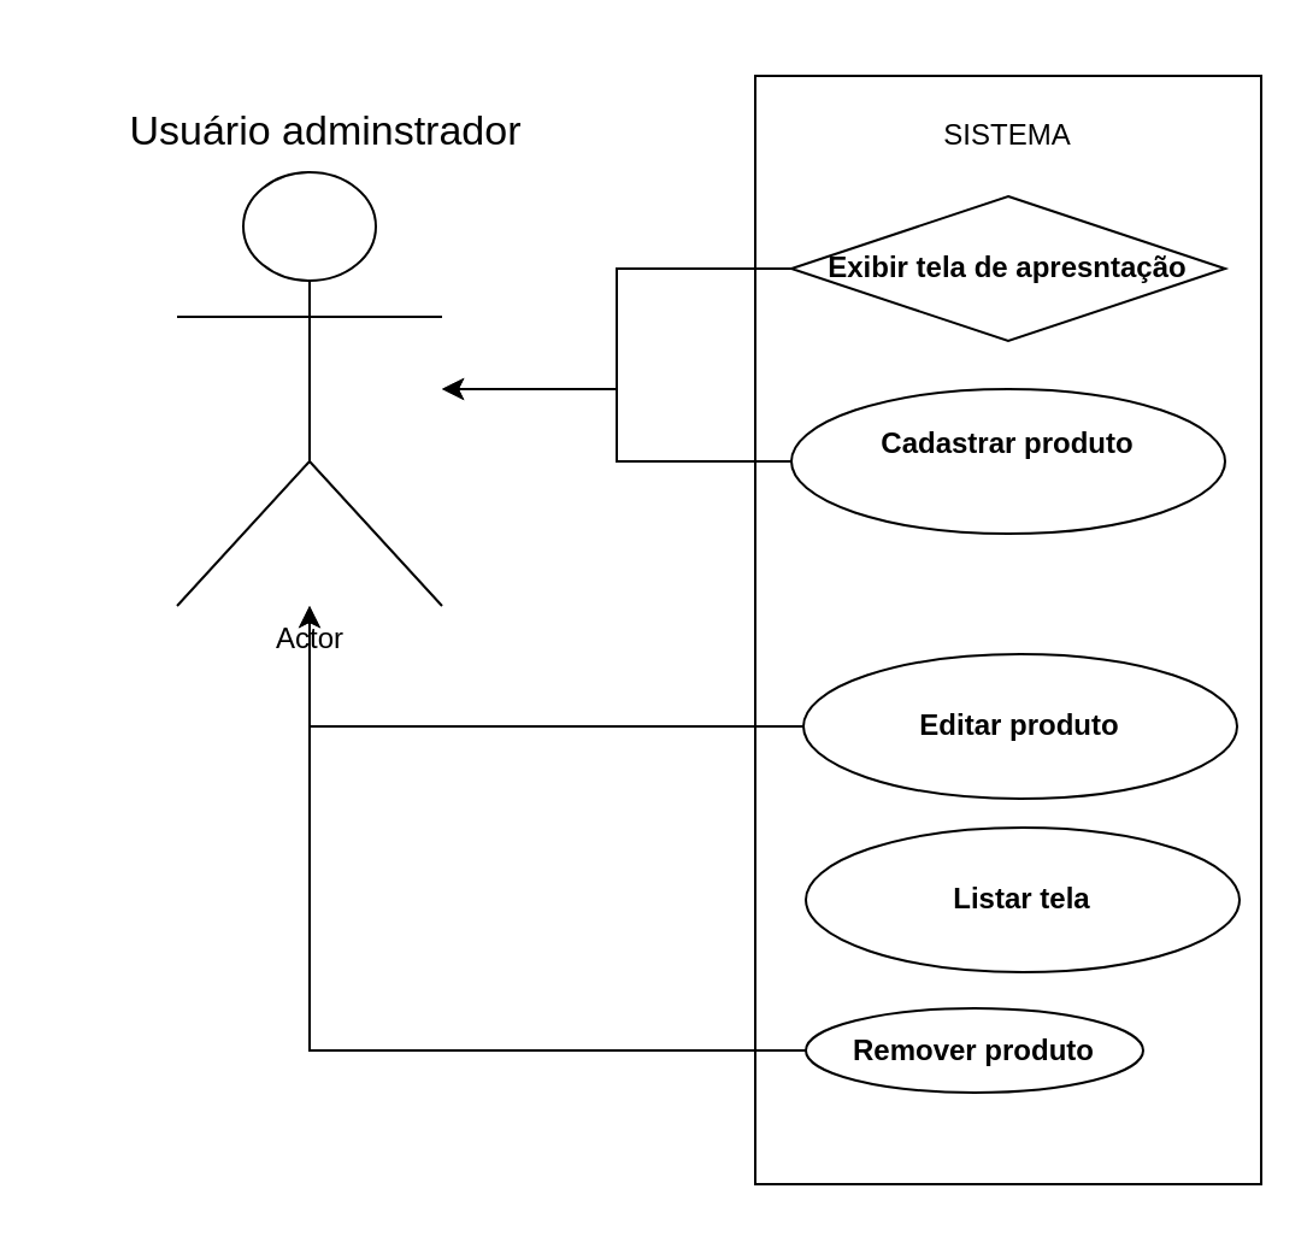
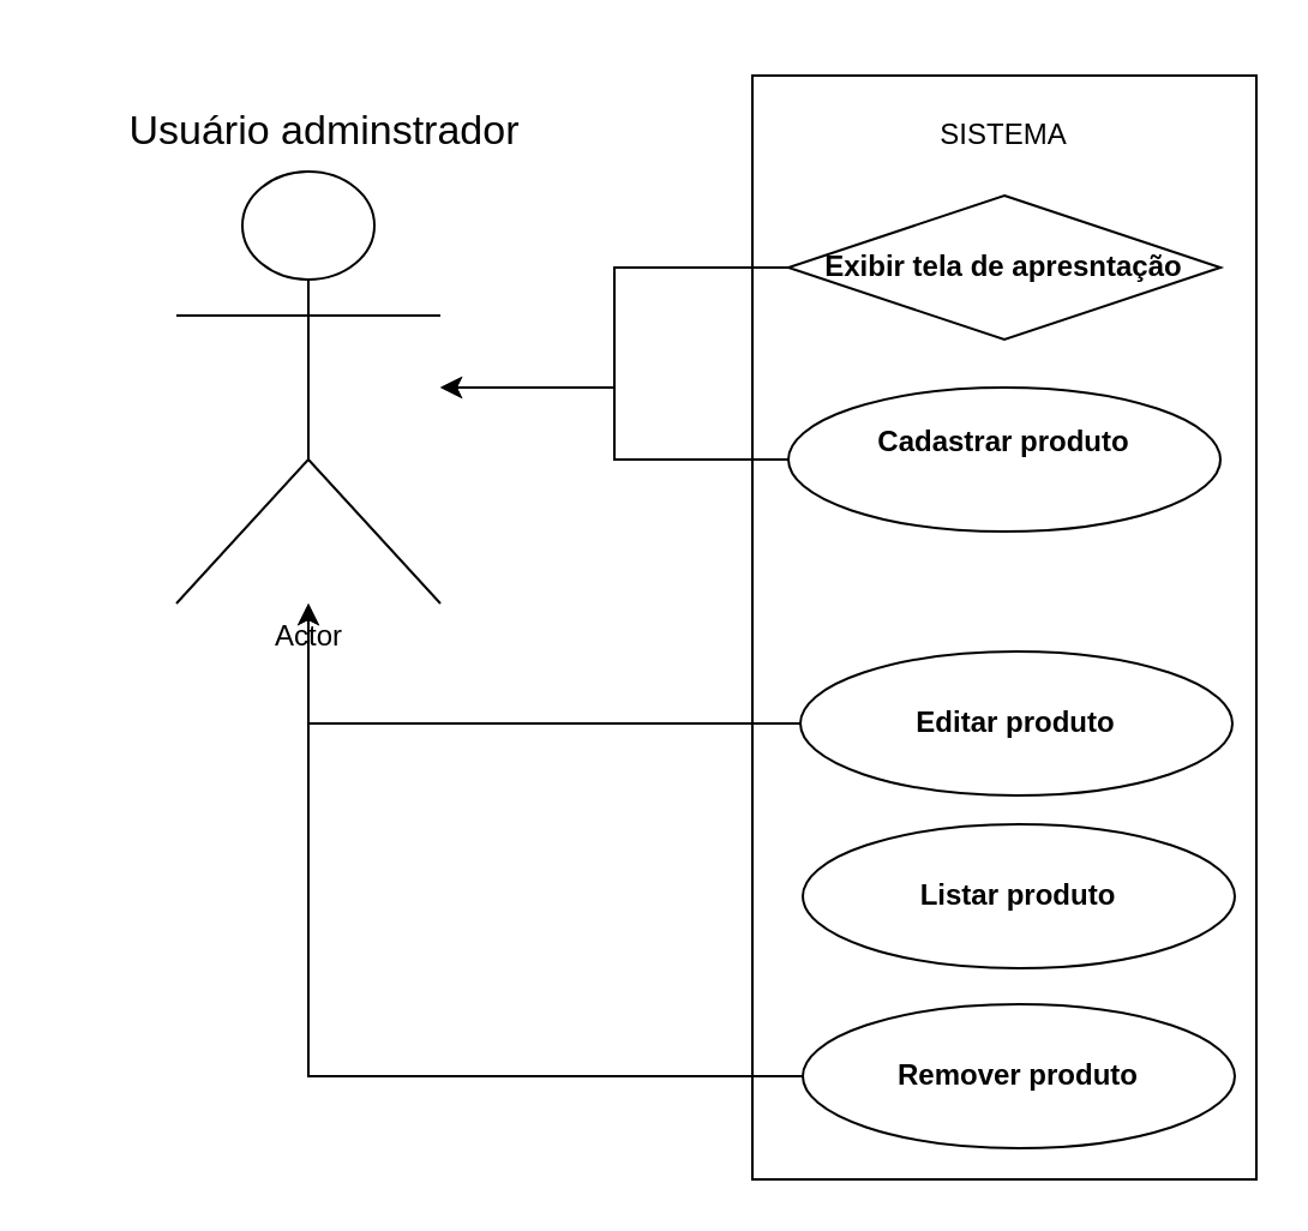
  <mxCell id="0" />
  <mxCell id="1" parent="0" />
  <mxCell id="2" value="Actor" style="shape=umlActor;verticalLabelPosition=bottom;verticalAlign=top;html=1;outlineConnect=0;" vertex="1" parent="1"><mxGeometry x="73" y="71" width="110" height="180" as="geometry" /></mxCell>
  <mxCell id="3" value="Usuário adminstrador" style="text;html=1;align=center;verticalAlign=middle;whiteSpace=wrap;rounded=0;fontSize=17;" vertex="1" parent="1"><mxGeometry x="20" y="20" width="230" height="70" as="geometry" /></mxCell>
  <mxCell id="4" value="" style="rounded=0;whiteSpace=wrap;html=1;" vertex="1" parent="1"><mxGeometry x="313" y="31" width="210" height="460" as="geometry" /></mxCell>
  <mxCell id="5" value="SISTEMA" style="text;html=1;align=center;verticalAlign=middle;whiteSpace=wrap;rounded=0;" vertex="1" parent="1"><mxGeometry x="343" y="31" width="150" height="50" as="geometry" /></mxCell>
  <mxCell id="6" style="edgeStyle=orthogonalEdgeStyle;rounded=0;orthogonalLoop=1;jettySize=auto;html=1;" edge="1" parent="1" source="7" target="2"><mxGeometry relative="1" as="geometry" /></mxCell>
  <mxCell id="7" value="Exibir tela de apresntação" style="rhombus;whiteSpace=wrap;html=1;fontStyle=1;" vertex="1" parent="1"><mxGeometry x="328" y="81" width="180" height="60" as="geometry" /></mxCell>
  <mxCell id="8" style="edgeStyle=orthogonalEdgeStyle;rounded=0;orthogonalLoop=1;jettySize=auto;html=1;" edge="1" parent="1" source="9" target="2"><mxGeometry relative="1" as="geometry" /></mxCell>
  <mxCell id="9" value="Cadastrar produto&lt;div&gt;&lt;br&gt;&lt;/div&gt;" style="ellipse;whiteSpace=wrap;html=1;fontStyle=1;fontSize=12;" vertex="1" parent="1"><mxGeometry x="328" y="161" width="180" height="60" as="geometry" /></mxCell>
  <mxCell id="10" style="edgeStyle=orthogonalEdgeStyle;rounded=0;orthogonalLoop=1;jettySize=auto;html=1;" edge="1" parent="1" source="11" target="2"><mxGeometry relative="1" as="geometry" /></mxCell>
  <mxCell id="11" value="Editar produto" style="ellipse;whiteSpace=wrap;html=1;fontStyle=1" vertex="1" parent="1"><mxGeometry x="333" y="271" width="180" height="60" as="geometry" /></mxCell>
- <mxCell id="12" value="Listar tela" style="ellipse;whiteSpace=wrap;html=1;fontStyle=1" vertex="1" parent="1"><mxGeometry x="334" y="343" width="180" height="60" as="geometry" /></mxCell>
+ <mxCell id="12" value="Listar produto" style="ellipse;whiteSpace=wrap;html=1;fontStyle=1" vertex="1" parent="1"><mxGeometry x="334" y="343" width="180" height="60" as="geometry" /></mxCell>
  <mxCell id="13" style="edgeStyle=orthogonalEdgeStyle;rounded=0;orthogonalLoop=1;jettySize=auto;html=1;" edge="1" parent="1" source="14" target="2"><mxGeometry relative="1" as="geometry" /></mxCell>
- <mxCell id="14" value="Remover produto" style="ellipse;whiteSpace=wrap;html=1;fontStyle=1" vertex="1" parent="1"><mxGeometry x="334" y="418" width="140" height="35" as="geometry" /></mxCell>
+ <mxCell id="14" value="Remover produto" style="ellipse;whiteSpace=wrap;html=1;fontStyle=1" vertex="1" parent="1"><mxGeometry x="334" y="418" width="180" height="60" as="geometry" /></mxCell>
